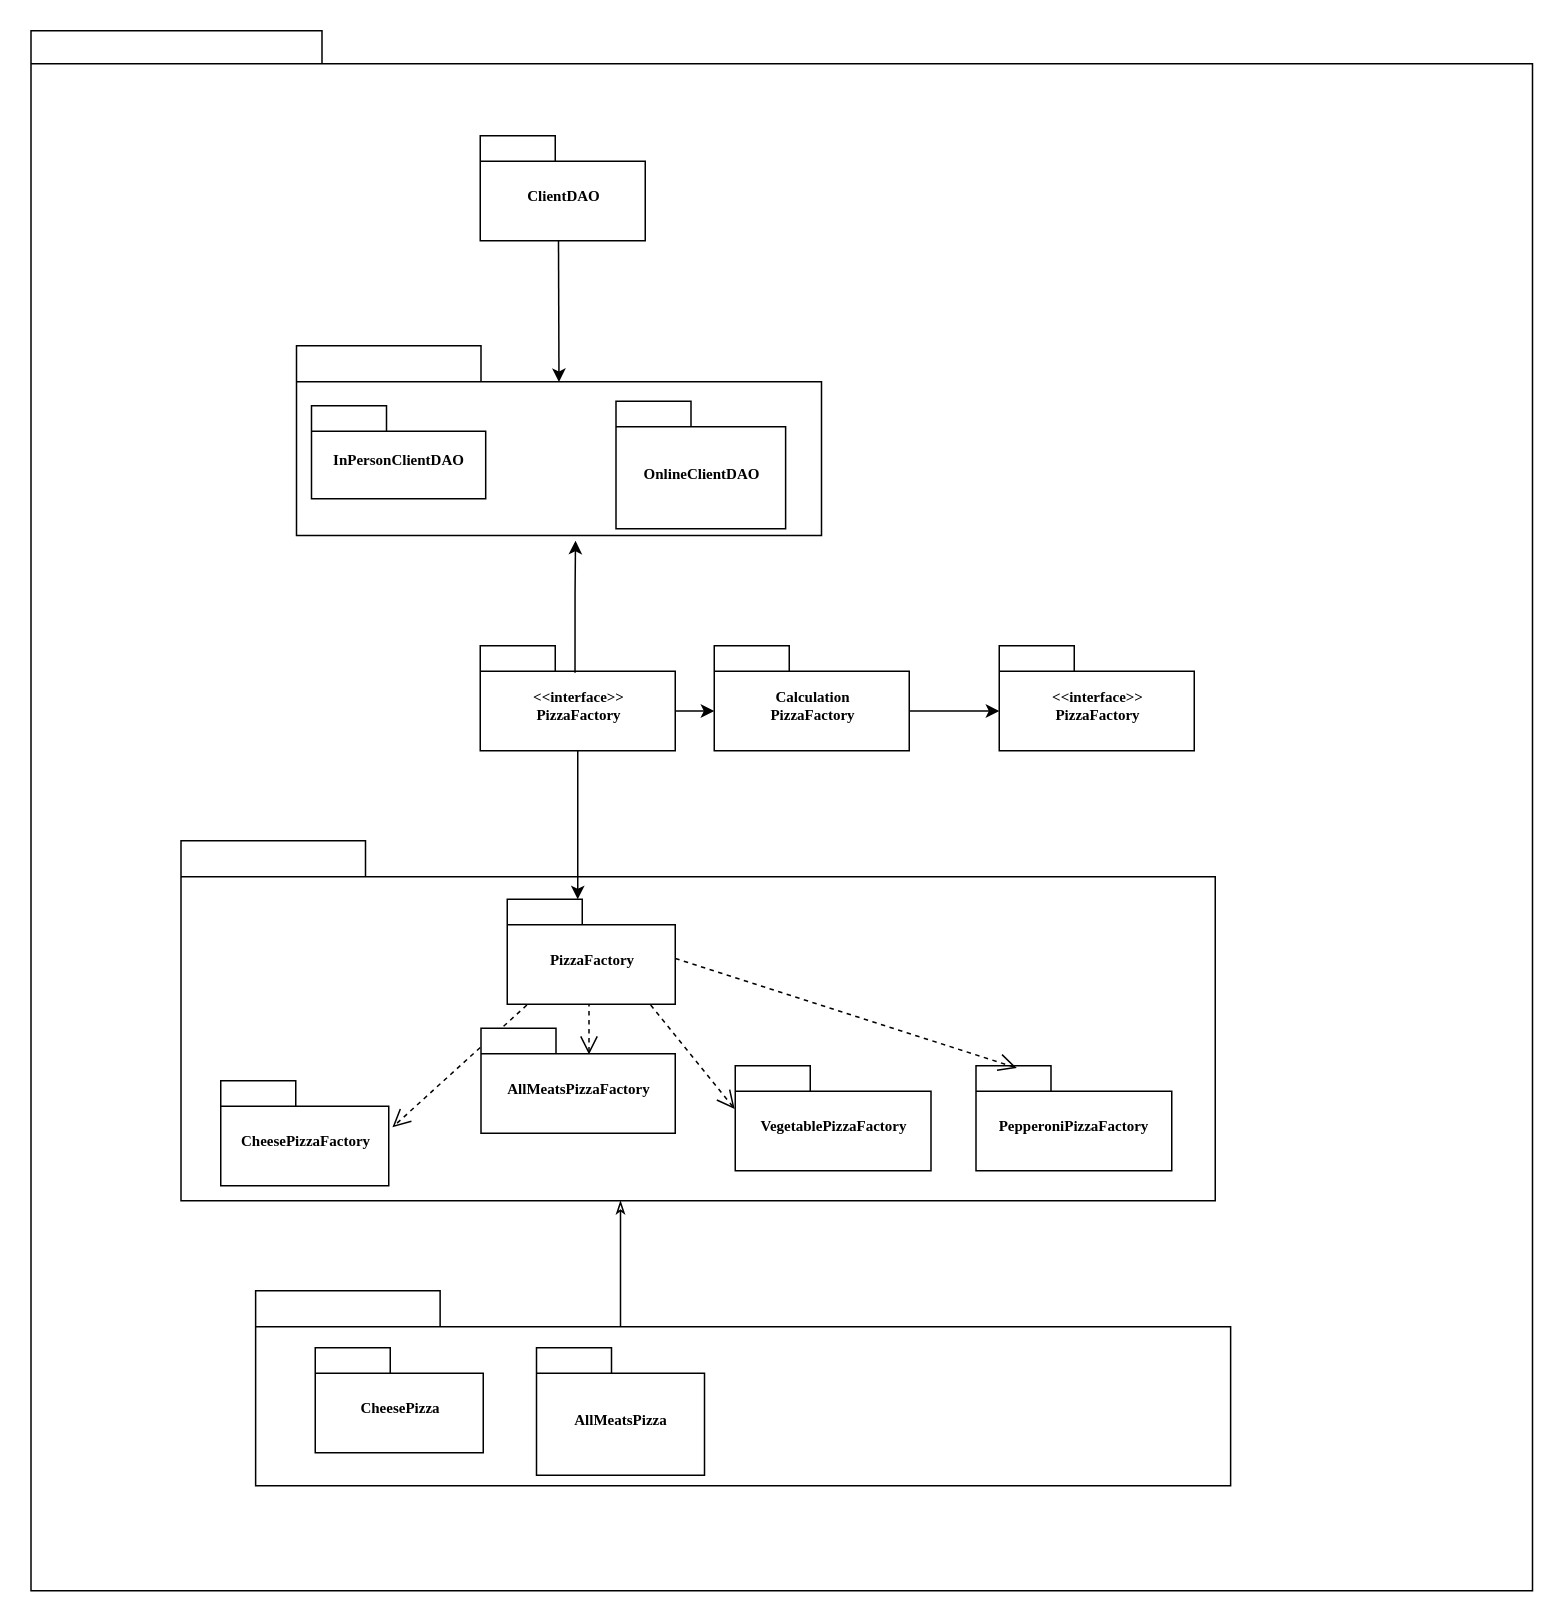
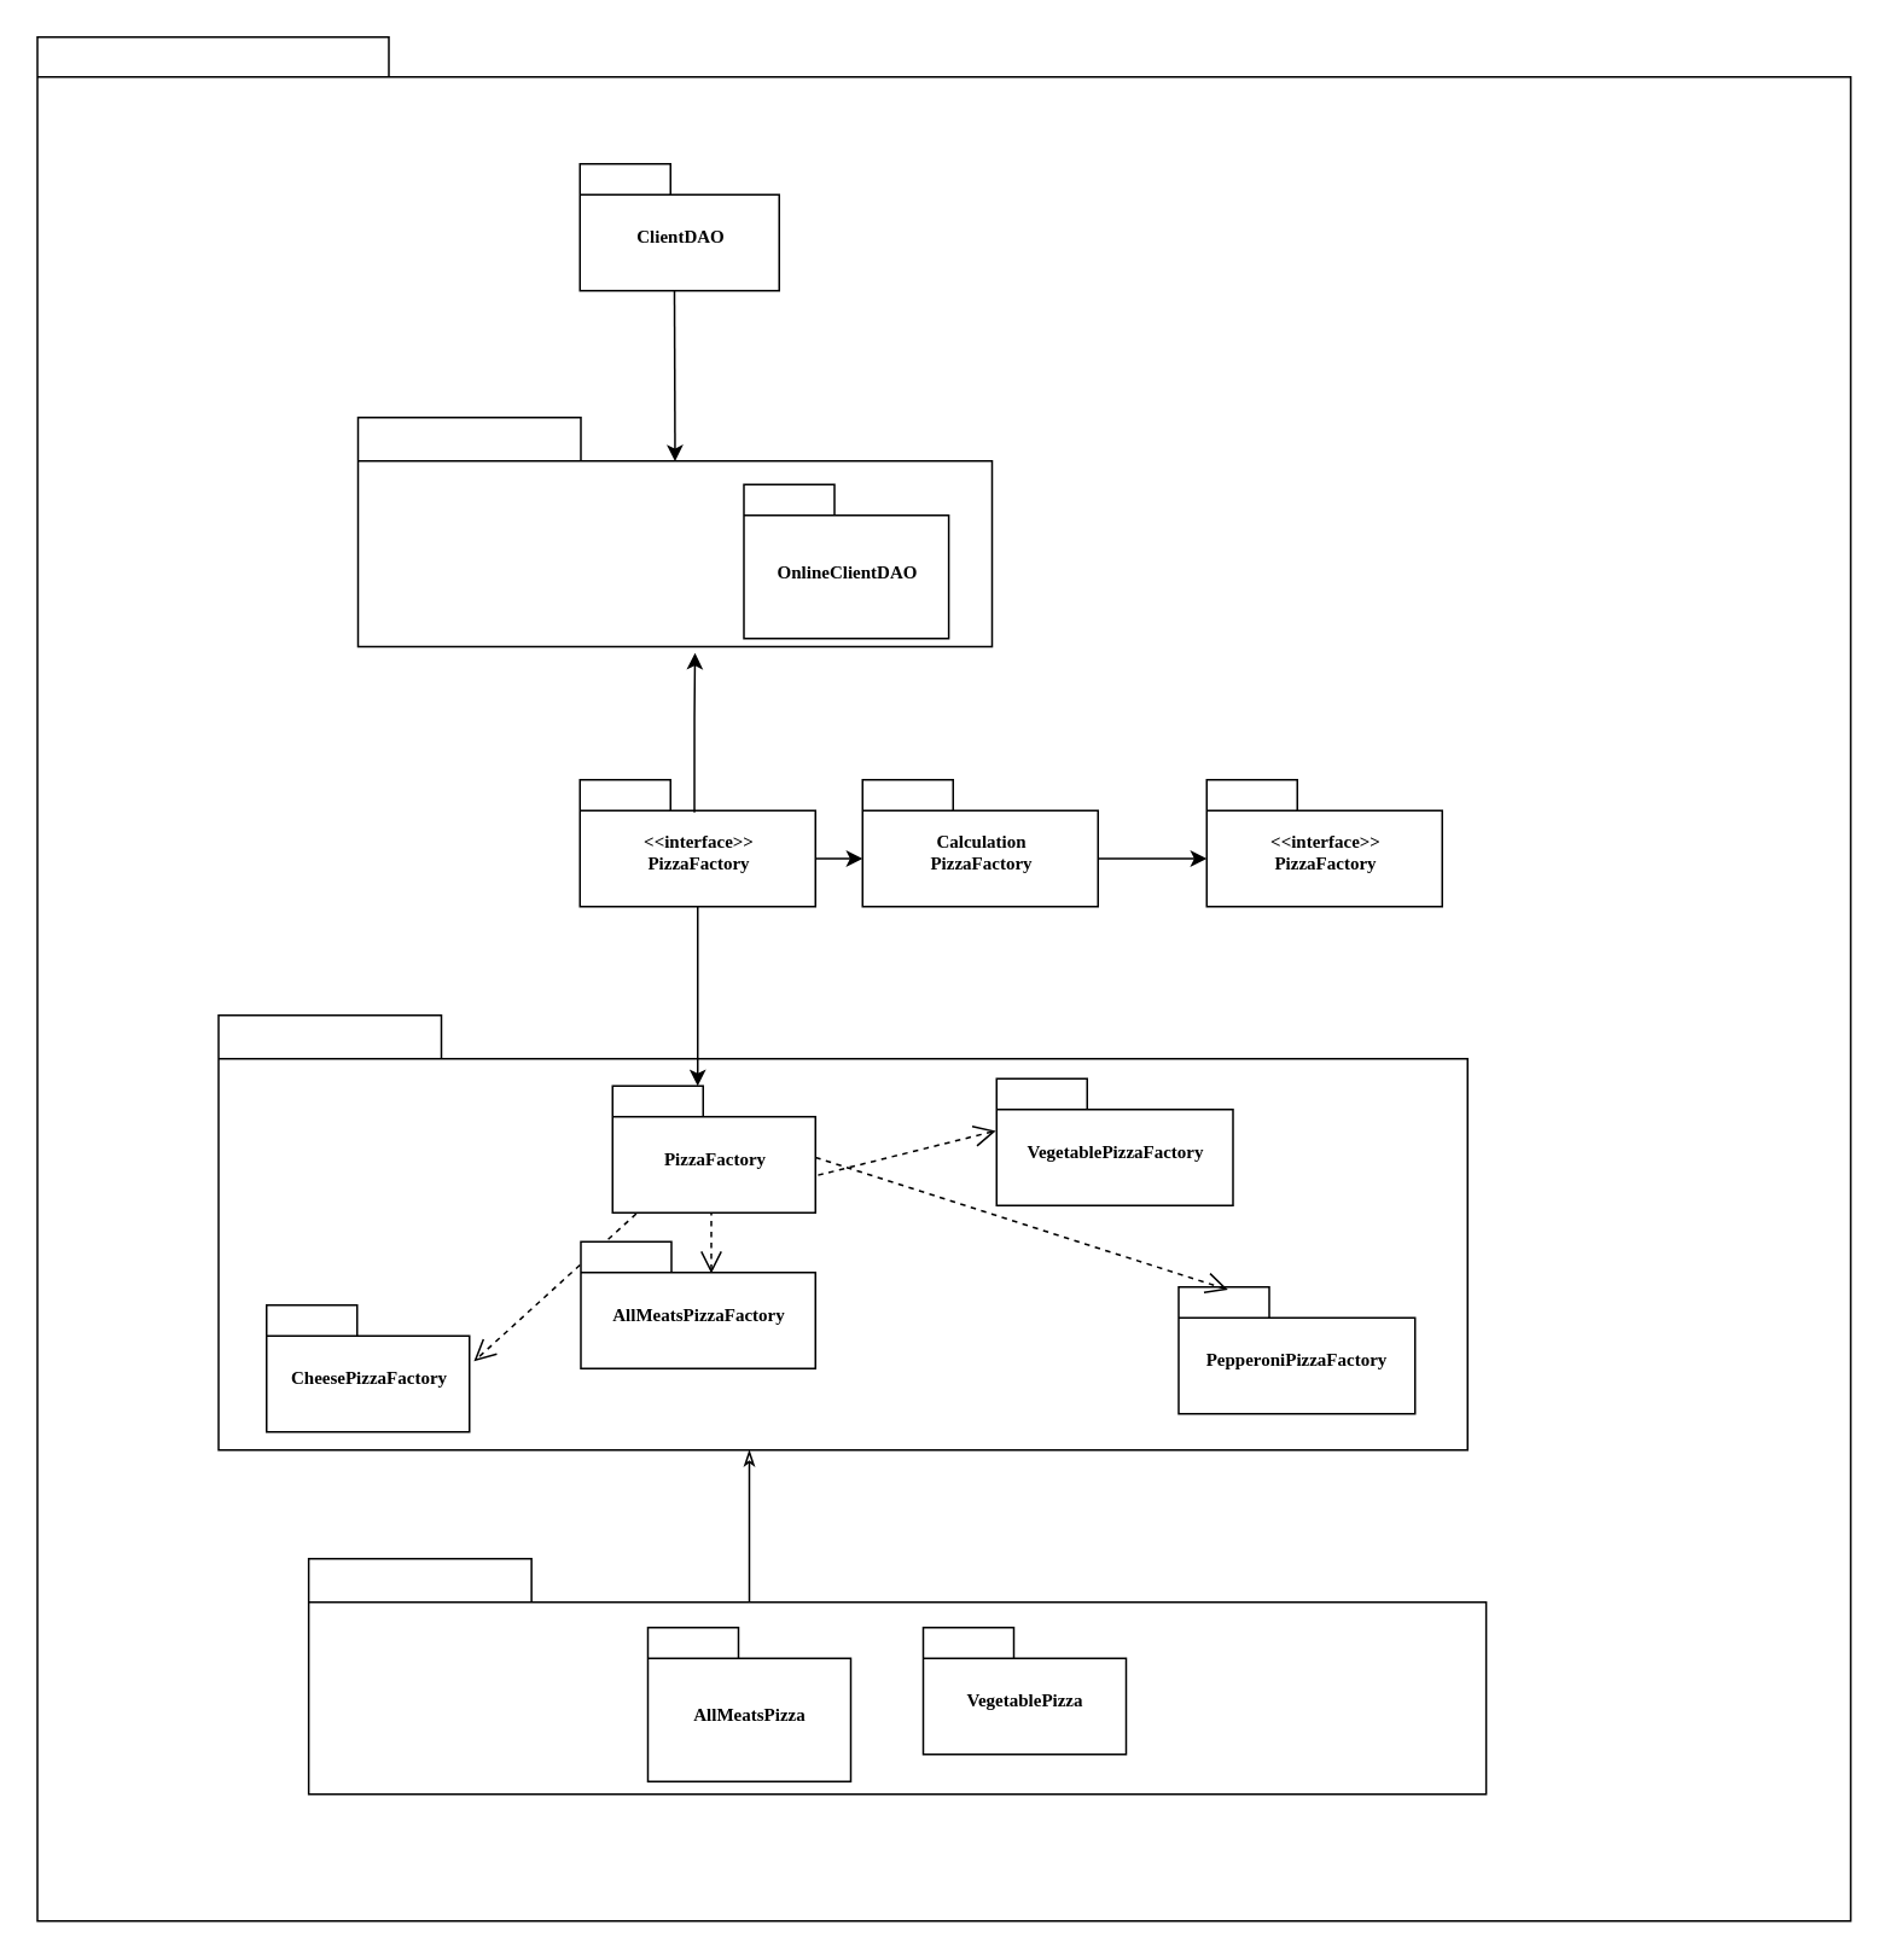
  <mxCell id="0" />
  <mxCell id="1" parent="0" />
  <mxCell id="2" value="" style="shape=folder;fontStyle=1;spacingTop=10;tabWidth=194;tabHeight=22;tabPosition=left;html=1;rounded=0;shadow=0;comic=0;labelBackgroundColor=none;strokeWidth=1;fillColor=none;fontFamily=Verdana;fontSize=10;align=center;strokeColor=default;" parent="1" vertex="1"><mxGeometry x="20" y="20" width="1001" height="1040" as="geometry" /></mxCell>
  <mxCell id="3" value="" style="group" parent="1" vertex="1" connectable="0"><mxGeometry x="319.5" y="430" width="261.5" height="100" as="geometry" /></mxCell>
  <mxCell id="4" value="&amp;lt;&amp;lt;interface&amp;gt;&amp;gt;&lt;br&gt;PizzaFactory" style="shape=folder;fontStyle=1;spacingTop=10;tabWidth=50;tabHeight=17;tabPosition=left;html=1;rounded=0;shadow=0;comic=0;labelBackgroundColor=none;strokeWidth=1;fontFamily=Verdana;fontSize=10;align=center;" parent="3" vertex="1"><mxGeometry width="130" height="70" as="geometry" /></mxCell>
  <mxCell id="5" value="" style="rounded=0;orthogonalLoop=1;jettySize=auto;html=1;edgeStyle=elbowEdgeStyle;startArrow=classicThin;startFill=0;" edge="1" parent="1" source="6" target="16"><mxGeometry relative="1" as="geometry" /></mxCell>
  <mxCell id="6" value="" style="shape=folder;fontStyle=1;spacingTop=10;tabWidth=123;tabHeight=24;tabPosition=left;html=1;rounded=0;shadow=0;comic=0;labelBackgroundColor=none;strokeColor=#000000;strokeWidth=1;fillColor=#ffffff;fontFamily=Verdana;fontSize=10;fontColor=#000000;align=center;" parent="1" vertex="1"><mxGeometry x="120" y="560" width="689.5" height="240" as="geometry" /></mxCell>
  <mxCell id="7" style="edgeStyle=elbowEdgeStyle;rounded=0;html=1;entryX=0.559;entryY=0.251;entryPerimeter=0;dashed=1;labelBackgroundColor=none;startFill=0;endArrow=open;endFill=0;endSize=10;fontFamily=Verdana;fontSize=10;" parent="1" target="12" edge="1"><mxGeometry relative="1" as="geometry"><mxPoint x="392" y="655.5" as="sourcePoint" /></mxGeometry></mxCell>
  <mxCell id="8" style="edgeStyle=none;rounded=0;html=1;dashed=1;labelBackgroundColor=none;startFill=0;endArrow=open;endFill=0;endSize=10;fontFamily=Verdana;fontSize=10;entryX=-0.003;entryY=0.411;entryPerimeter=0;" parent="1" target="13" edge="1"><mxGeometry relative="1" as="geometry"><mxPoint x="421.794" y="655.5" as="sourcePoint" /></mxGeometry></mxCell>
  <mxCell id="9" style="edgeStyle=none;rounded=0;html=1;dashed=1;labelBackgroundColor=none;startFill=0;endArrow=open;endFill=0;endSize=10;fontFamily=Verdana;fontSize=10;entryX=1.013;entryY=0.444;entryPerimeter=0;" parent="1" edge="1"><mxGeometry relative="1" as="geometry"><mxPoint x="355.027" y="665.5" as="sourcePoint" /><mxPoint x="260.956" y="751.08" as="targetPoint" /></mxGeometry></mxCell>
  <mxCell id="10" value="PizzaFactory" style="shape=folder;fontStyle=1;spacingTop=10;tabWidth=50;tabHeight=17;tabPosition=left;html=1;rounded=0;shadow=0;comic=0;labelBackgroundColor=none;strokeColor=#000000;strokeWidth=1;fillColor=#ffffff;fontFamily=Verdana;fontSize=10;fontColor=#000000;align=center;" parent="1" vertex="1"><mxGeometry x="337.5" y="599" width="112" height="70" as="geometry" /></mxCell>
  <mxCell id="11" value="CheesePizzaFactory" style="shape=folder;fontStyle=1;spacingTop=10;tabWidth=50;tabHeight=17;tabPosition=left;html=1;rounded=0;shadow=0;comic=0;labelBackgroundColor=none;strokeColor=#000000;strokeWidth=1;fillColor=#ffffff;fontFamily=Verdana;fontSize=10;fontColor=#000000;align=center;" parent="1" vertex="1"><mxGeometry x="146.5" y="720" width="112" height="70" as="geometry" /></mxCell>
  <mxCell id="12" value="AllMeatsPizzaFactory" style="shape=folder;fontStyle=1;spacingTop=10;tabWidth=50;tabHeight=17;tabPosition=left;html=1;rounded=0;shadow=0;comic=0;labelBackgroundColor=none;strokeColor=#000000;strokeWidth=1;fillColor=#ffffff;fontFamily=Verdana;fontSize=10;fontColor=#000000;align=center;" parent="1" vertex="1"><mxGeometry x="320" y="685" width="129.5" height="70" as="geometry" /></mxCell>
- <mxCell id="13" value="VegetablePizzaFactory" style="shape=folder;fontStyle=1;spacingTop=10;tabWidth=50;tabHeight=17;tabPosition=left;html=1;rounded=0;shadow=0;comic=0;labelBackgroundColor=none;strokeColor=#000000;strokeWidth=1;fillColor=#ffffff;fontFamily=Verdana;fontSize=10;fontColor=#000000;align=center;" parent="1" vertex="1"><mxGeometry x="489.5" y="710" width="130.5" height="70" as="geometry" /></mxCell>
+ <mxCell id="13" value="VegetablePizzaFactory" style="shape=folder;fontStyle=1;spacingTop=10;tabWidth=50;tabHeight=17;tabPosition=left;html=1;rounded=0;shadow=0;comic=0;labelBackgroundColor=none;strokeColor=#000000;strokeWidth=1;fillColor=#ffffff;fontFamily=Verdana;fontSize=10;fontColor=#000000;align=center;" parent="1" vertex="1"><mxGeometry x="549.5" y="595" width="130.5" height="70" as="geometry" /></mxCell>
  <mxCell id="14" value="" style="shape=folder;fontStyle=1;spacingTop=10;tabWidth=123;tabHeight=24;tabPosition=left;html=1;rounded=0;shadow=0;comic=0;labelBackgroundColor=none;strokeWidth=1;fontFamily=Verdana;fontSize=10;align=center;" parent="1" vertex="1"><mxGeometry x="169.75" y="860" width="650" height="130" as="geometry" /></mxCell>
- <mxCell id="15" value="CheesePizza" style="shape=folder;fontStyle=1;spacingTop=10;tabWidth=50;tabHeight=17;tabPosition=left;html=1;rounded=0;shadow=0;comic=0;labelBackgroundColor=none;strokeWidth=1;fontFamily=Verdana;fontSize=10;align=center;" parent="1" vertex="1"><mxGeometry x="209.5" y="898" width="112" height="70" as="geometry" /></mxCell>
  <mxCell id="16" value="AllMeatsPizza" style="shape=folder;fontStyle=1;spacingTop=10;tabWidth=50;tabHeight=17;tabPosition=left;html=1;rounded=0;shadow=0;comic=0;labelBackgroundColor=none;strokeWidth=1;fontFamily=Verdana;fontSize=10;align=center;" parent="1" vertex="1"><mxGeometry x="357" y="898" width="112" height="85" as="geometry" /></mxCell>
  <mxCell id="17" value="PepperoniPizzaFactory" style="shape=folder;fontStyle=1;spacingTop=10;tabWidth=50;tabHeight=17;tabPosition=left;html=1;rounded=0;shadow=0;comic=0;labelBackgroundColor=none;strokeColor=#000000;strokeWidth=1;fillColor=#ffffff;fontFamily=Verdana;fontSize=10;fontColor=#000000;align=center;" vertex="1" parent="1"><mxGeometry x="650" y="710" width="130.5" height="70" as="geometry" /></mxCell>
  <mxCell id="18" style="edgeStyle=none;rounded=0;html=1;dashed=1;labelBackgroundColor=none;startFill=0;endArrow=open;endFill=0;endSize=10;fontFamily=Verdana;fontSize=10;entryX=-0.003;entryY=0.411;entryPerimeter=0;" edge="1" parent="1"><mxGeometry relative="1" as="geometry"><mxPoint x="449.5" y="638.462" as="sourcePoint" /><mxPoint x="677.21" y="711.5" as="targetPoint" /></mxGeometry></mxCell>
+ <mxCell id="19" value="VegetablePizza" style="shape=folder;fontStyle=1;spacingTop=10;tabWidth=50;tabHeight=17;tabPosition=left;html=1;rounded=0;shadow=0;comic=0;labelBackgroundColor=none;strokeWidth=1;fontFamily=Verdana;fontSize=10;align=center;" vertex="1" parent="1"><mxGeometry x="509" y="898" width="112" height="70" as="geometry" /></mxCell>
  <mxCell id="20" value="" style="shape=folder;fontStyle=1;spacingTop=10;tabWidth=123;tabHeight=24;tabPosition=left;html=1;rounded=0;shadow=0;comic=0;labelBackgroundColor=none;strokeWidth=1;fontFamily=Verdana;fontSize=10;align=center;container=1;" vertex="1" parent="1"><mxGeometry x="197" y="230" width="350" height="126.5" as="geometry" /></mxCell>
  <mxCell id="21" value="OnlineClientDAO" style="shape=folder;fontStyle=1;spacingTop=10;tabWidth=50;tabHeight=17;tabPosition=left;html=1;rounded=0;shadow=0;comic=0;labelBackgroundColor=none;strokeWidth=1;fontFamily=Verdana;fontSize=10;align=center;" vertex="1" parent="20"><mxGeometry x="213" y="37.07" width="113.08" height="85" as="geometry" /></mxCell>
  <mxCell id="22" value="" style="group" vertex="1" connectable="0" parent="20"><mxGeometry x="10" y="40" width="130" height="61.94" as="geometry" /></mxCell>
- <mxCell id="23" value="InPersonClientDAO" style="shape=folder;fontStyle=1;spacingTop=10;tabWidth=50;tabHeight=17;tabPosition=left;html=1;rounded=0;shadow=0;comic=0;labelBackgroundColor=none;strokeWidth=1;fontFamily=Verdana;fontSize=10;align=center;" vertex="1" parent="22"><mxGeometry width="116.134" height="61.94" as="geometry" /></mxCell>
  <mxCell id="24" style="edgeStyle=elbowEdgeStyle;rounded=0;orthogonalLoop=1;jettySize=auto;html=1;entryX=0.397;entryY=0.191;entryDx=0;entryDy=0;entryPerimeter=0;" edge="1" parent="1"><mxGeometry relative="1" as="geometry"><mxPoint x="371.55" y="130" as="sourcePoint" /><mxPoint x="371.5" y="254.161" as="targetPoint" /></mxGeometry></mxCell>
  <mxCell id="25" value="ClientDAO" style="shape=folder;fontStyle=1;spacingTop=10;tabWidth=50;tabHeight=17;tabPosition=left;html=1;rounded=0;shadow=0;comic=0;labelBackgroundColor=none;strokeWidth=1;fontFamily=Verdana;fontSize=10;align=center;" vertex="1" parent="1"><mxGeometry x="319.5" y="90" width="110" height="70" as="geometry" /></mxCell>
  <mxCell id="26" style="edgeStyle=orthogonalEdgeStyle;rounded=0;orthogonalLoop=1;jettySize=auto;html=1;exitX=0.486;exitY=0.257;exitDx=0;exitDy=0;exitPerimeter=0;" edge="1" parent="1" source="4"><mxGeometry relative="1" as="geometry"><mxPoint x="383" y="360" as="targetPoint" /></mxGeometry></mxCell>
  <mxCell id="27" value="" style="edgeStyle=orthogonalEdgeStyle;rounded=0;orthogonalLoop=1;jettySize=auto;html=1;" edge="1" parent="1" source="4" target="10"><mxGeometry relative="1" as="geometry"><Array as="points"><mxPoint x="385" y="570" /><mxPoint x="385" y="570" /></Array></mxGeometry></mxCell>
  <mxCell id="28" value="" style="group" vertex="1" connectable="0" parent="1"><mxGeometry x="475.5" y="430" width="261.5" height="100" as="geometry" /></mxCell>
  <mxCell id="29" value="Calculation&lt;br&gt;PizzaFactory" style="shape=folder;fontStyle=1;spacingTop=10;tabWidth=50;tabHeight=17;tabPosition=left;html=1;rounded=0;shadow=0;comic=0;labelBackgroundColor=none;strokeWidth=1;fontFamily=Verdana;fontSize=10;align=center;" vertex="1" parent="28"><mxGeometry width="130" height="70" as="geometry" /></mxCell>
  <mxCell id="30" value="" style="group" vertex="1" connectable="0" parent="1"><mxGeometry x="665.5" y="430" width="261.5" height="100" as="geometry" /></mxCell>
  <mxCell id="31" value="&amp;lt;&amp;lt;interface&amp;gt;&amp;gt;&lt;br&gt;PizzaFactory" style="shape=folder;fontStyle=1;spacingTop=10;tabWidth=50;tabHeight=17;tabPosition=left;html=1;rounded=0;shadow=0;comic=0;labelBackgroundColor=none;strokeWidth=1;fontFamily=Verdana;fontSize=10;align=center;" vertex="1" parent="30"><mxGeometry width="130" height="70" as="geometry" /></mxCell>
  <mxCell id="32" style="edgeStyle=orthogonalEdgeStyle;rounded=0;orthogonalLoop=1;jettySize=auto;html=1;exitX=0;exitY=0;exitDx=130;exitDy=43.5;exitPerimeter=0;entryX=0;entryY=0;entryDx=0;entryDy=43.5;entryPerimeter=0;" edge="1" parent="1" source="4" target="29"><mxGeometry relative="1" as="geometry" /></mxCell>
  <mxCell id="33" style="edgeStyle=orthogonalEdgeStyle;rounded=0;orthogonalLoop=1;jettySize=auto;html=1;exitX=0;exitY=0;exitDx=130;exitDy=43.5;exitPerimeter=0;entryX=0;entryY=0;entryDx=0;entryDy=43.5;entryPerimeter=0;" edge="1" parent="1" source="29" target="31"><mxGeometry relative="1" as="geometry" /></mxCell>
